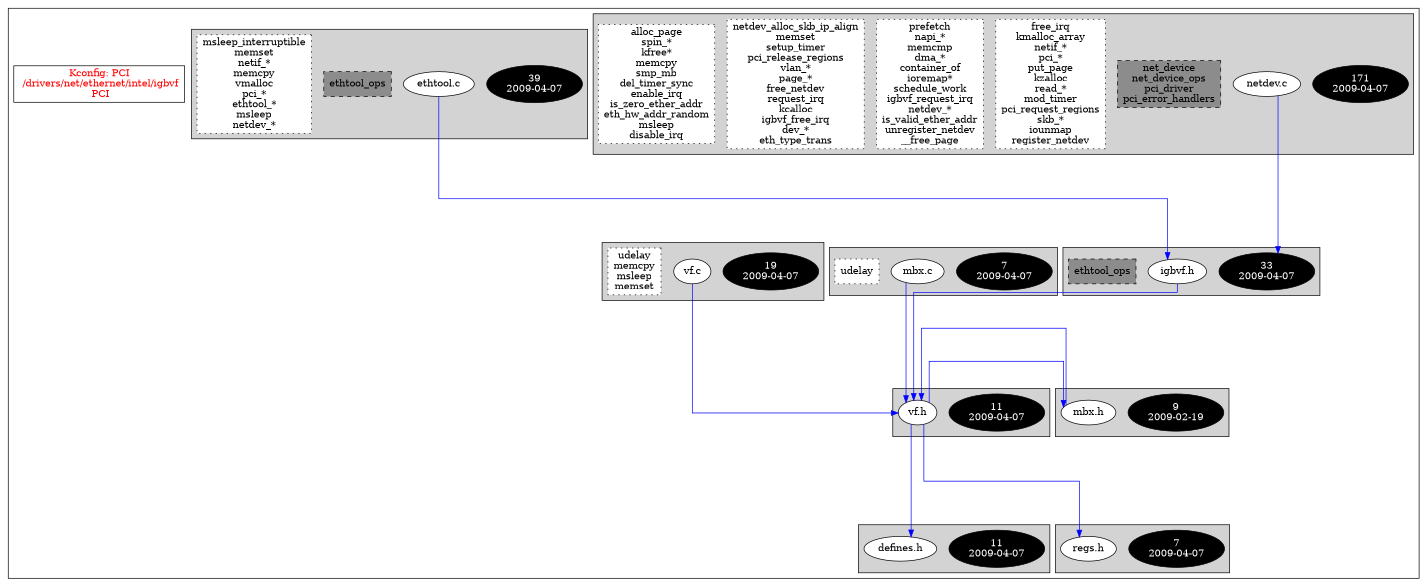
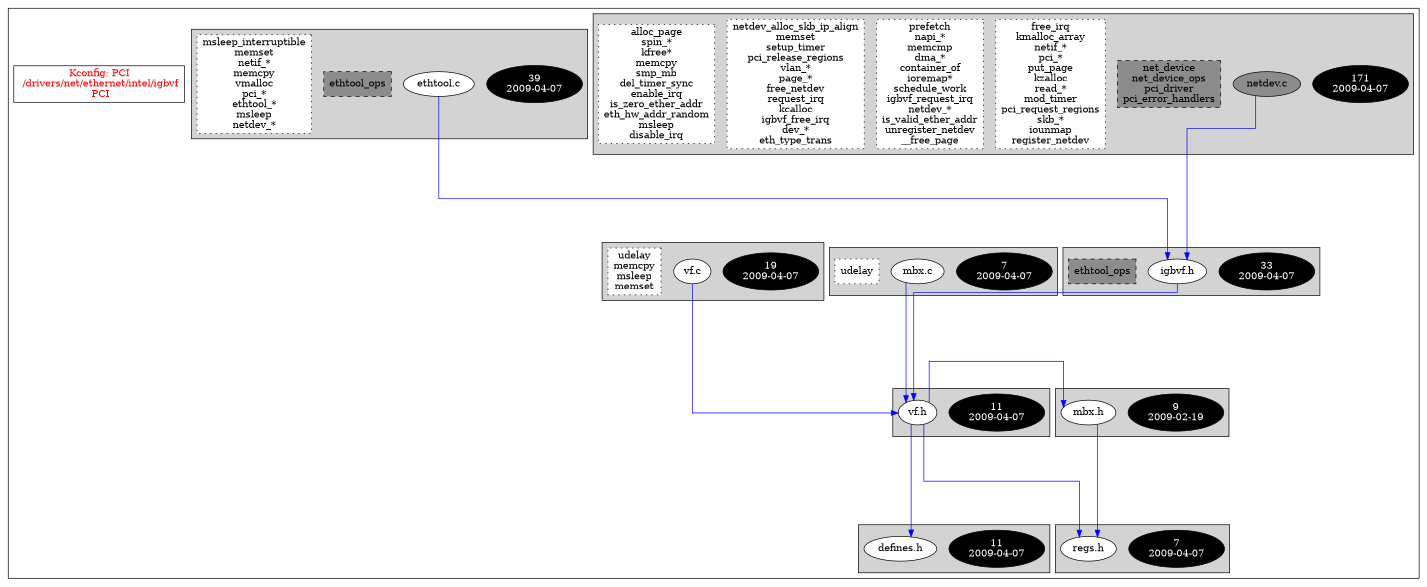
  digraph {
    fontname="DejaVu Serif"
    ranksep=2
    splines=ortho
    node [fillcolor=white fontcolor=black fontname="DejaVu Serif" style=filled]
    edge [color=blue fontname="DejaVu Serif"]
    n1 [fillcolor=black fontcolor=white label="171\n2009-04-07"]
-   n2 [label="netdev.c\n"]
+   n2 [fillcolor=grey55 label="netdev.c\n"]
    n3 [fillcolor=grey55 label="net_device\nnet_device_ops\npci_driver\npci_error_handlers\n" shape=box style="filled,dashed"]
    n4 [label="free_irq\nkmalloc_array\nnetif_*\npci_*\nput_page\nkzalloc\nread_*\nmod_timer\npci_request_regions\nskb_*\niounmap\nregister_netdev\n" shape=box style="filled,dotted"]
    n5 [label="prefetch\nnapi_*\nmemcmp\ndma_*\ncontainer_of\nioremap*\nschedule_work\nigbvf_request_irq\nnetdev_*\nis_valid_ether_addr\nunregister_netdev\n__free_page\n" shape=box style="filled,dotted"]
    n6 [label="netdev_alloc_skb_ip_align\nmemset\nsetup_timer\npci_release_regions\nvlan_*\npage_*\nfree_netdev\nrequest_irq\nkcalloc\nigbvf_free_irq\ndev_*\neth_type_trans\n" shape=box style="filled,dotted"]
    n7 [label="alloc_page\nspin_*\nkfree*\nmemcpy\nsmp_mb\ndel_timer_sync\nenable_irq\nis_zero_ether_addr\neth_hw_addr_random\nmsleep\ndisable_irq\n" shape=box style="filled,dotted"]
    n8 [fillcolor=black fontcolor=white label="7\n2009-04-07"]
    n9 [label="regs.h\n"]
    n10 [fillcolor=black fontcolor=white label="11\n2009-04-07"]
    n11 [label="defines.h\n"]
    n12 [fillcolor=black fontcolor=white label="39\n2009-04-07"]
    n13 [label="ethtool.c\n"]
    n14 [fillcolor=grey55 label="ethtool_ops\n" shape=box style="filled,dashed"]
    n15 [label="msleep_interruptible\nmemset\nnetif_*\nmemcpy\nvmalloc\npci_*\nethtool_*\nmsleep\nnetdev_*\n" shape=box style="filled,dotted"]
    n16 [fillcolor=black fontcolor=white label="9\n2009-02-19"]
    n17 [label="mbx.h\n"]
    n18 [fillcolor=black fontcolor=white label="7\n2009-04-07"]
    n19 [label="mbx.c\n"]
    n20 [label="udelay\n" shape=box style="filled,dotted"]
    n21 [fillcolor=black fontcolor=white label="11\n2009-04-07"]
    n22 [label="vf.h\n"]
    n23 [fillcolor=black fontcolor=white label="19\n2009-04-07"]
    n24 [label="vf.c\n"]
    n25 [label="udelay\nmemcpy\nmsleep\nmemset\n" shape=box style="filled,dotted"]
    n26 [fillcolor=black fontcolor=white label="33\n2009-04-07"]
    n27 [label="igbvf.h\n"]
    n28 [fillcolor=grey55 label="ethtool_ops\n" shape=box style="filled,dashed"]
    n29 [fontcolor=red label="Kconfig: PCI\n /drivers/net/ethernet/intel/igbvf\n  PCI " shape=box fillcolor="" style=""]
    subgraph cluster_1 {
      n29
      subgraph cluster_2 {
        style=filled
        n1
        n2
        n3
        n4
        n5
        n6
        n7
      }
      subgraph cluster_3 {
        style=filled
        n8
        n9
      }
      subgraph cluster_4 {
        style=filled
        n10
        n11
      }
      subgraph cluster_5 {
        style=filled
        n12
        n13
        n14
        n15
      }
      subgraph cluster_6 {
        style=filled
        n16
        n17
      }
      subgraph cluster_7 {
        style=filled
        n18
        n19
        n20
      }
      subgraph cluster_8 {
        style=filled
        n21
        n22
      }
      subgraph cluster_9 {
        style=filled
        n23
        n24
        n25
      }
      subgraph cluster_10 {
        style=filled
        n26
        n27
        n28
      }
    }
-   n2 -> n26
+   n2 -> n27
    n13 -> n27
-   n17 -> n22
+   n17 -> n9
    n19 -> n22
    n22 -> n9
    n22 -> n11
    n22 -> n17
    n24 -> n22
    n27 -> n22
  }
